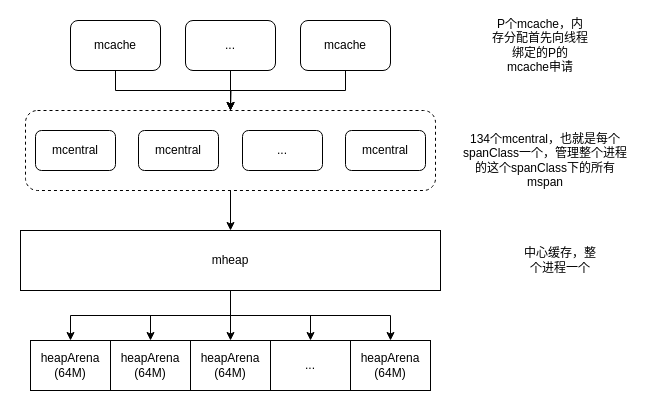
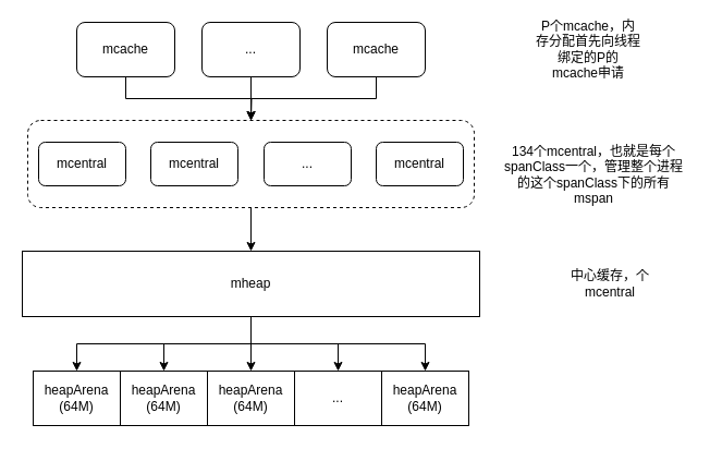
  <mxCell id="0" />
  <mxCell id="1" parent="0" />
  <mxCell id="2" style="edgeStyle=orthogonalEdgeStyle;rounded=0;orthogonalLoop=1;jettySize=auto;html=1;exitX=0.5;exitY=1;exitDx=0;exitDy=0;" edge="1" parent="1" source="3" target="9"><mxGeometry relative="1" as="geometry" /></mxCell>
  <mxCell id="3" value="" style="rounded=1;whiteSpace=wrap;html=1;dashed=1;" vertex="1" parent="1"><mxGeometry x="25" y="110" width="410" height="80" as="geometry" /></mxCell>
  <mxCell id="4" style="edgeStyle=orthogonalEdgeStyle;rounded=0;orthogonalLoop=1;jettySize=auto;html=1;exitX=0.5;exitY=1;exitDx=0;exitDy=0;entryX=0.5;entryY=0;entryDx=0;entryDy=0;" edge="1" parent="1" source="9" target="10"><mxGeometry relative="1" as="geometry" /></mxCell>
  <mxCell id="5" style="edgeStyle=orthogonalEdgeStyle;rounded=0;orthogonalLoop=1;jettySize=auto;html=1;exitX=0.5;exitY=1;exitDx=0;exitDy=0;entryX=0.5;entryY=0;entryDx=0;entryDy=0;" edge="1" parent="1" source="9" target="11"><mxGeometry relative="1" as="geometry" /></mxCell>
  <mxCell id="6" style="edgeStyle=orthogonalEdgeStyle;rounded=0;orthogonalLoop=1;jettySize=auto;html=1;exitX=0.5;exitY=1;exitDx=0;exitDy=0;entryX=0.5;entryY=0;entryDx=0;entryDy=0;" edge="1" parent="1" source="9" target="12"><mxGeometry relative="1" as="geometry" /></mxCell>
  <mxCell id="7" style="edgeStyle=orthogonalEdgeStyle;rounded=0;orthogonalLoop=1;jettySize=auto;html=1;exitX=0.5;exitY=1;exitDx=0;exitDy=0;entryX=0.5;entryY=0;entryDx=0;entryDy=0;" edge="1" parent="1" source="9" target="13"><mxGeometry relative="1" as="geometry" /></mxCell>
  <mxCell id="8" style="edgeStyle=orthogonalEdgeStyle;rounded=0;orthogonalLoop=1;jettySize=auto;html=1;exitX=0.5;exitY=1;exitDx=0;exitDy=0;entryX=0.5;entryY=0;entryDx=0;entryDy=0;" edge="1" parent="1" source="9" target="14"><mxGeometry relative="1" as="geometry" /></mxCell>
  <mxCell id="9" value="mheap" style="whiteSpace=wrap;html=1;rounded=0;" vertex="1" parent="1"><mxGeometry x="20" y="230" width="420" height="60" as="geometry" /></mxCell>
  <mxCell id="10" value="heapArena&lt;br&gt;(64M)" style="rounded=0;whiteSpace=wrap;html=1;" vertex="1" parent="1"><mxGeometry x="30" y="340" width="80" height="50" as="geometry" /></mxCell>
  <mxCell id="11" value="heapArena&lt;br&gt;(64M)" style="rounded=0;whiteSpace=wrap;html=1;" vertex="1" parent="1"><mxGeometry x="110" y="340" width="80" height="50" as="geometry" /></mxCell>
  <mxCell id="12" value="heapArena&lt;br&gt;(64M)" style="rounded=0;whiteSpace=wrap;html=1;" vertex="1" parent="1"><mxGeometry x="190" y="340" width="80" height="50" as="geometry" /></mxCell>
  <mxCell id="13" value="..." style="rounded=0;whiteSpace=wrap;html=1;" vertex="1" parent="1"><mxGeometry x="270" y="340" width="80" height="50" as="geometry" /></mxCell>
  <mxCell id="14" value="heapArena&lt;br&gt;(64M)" style="rounded=0;whiteSpace=wrap;html=1;" vertex="1" parent="1"><mxGeometry x="350" y="340" width="80" height="50" as="geometry" /></mxCell>
  <mxCell id="15" value="mcentral" style="rounded=1;whiteSpace=wrap;html=1;" vertex="1" parent="1"><mxGeometry x="35" y="130" width="80" height="40" as="geometry" /></mxCell>
  <mxCell id="16" value="mcentral" style="rounded=1;whiteSpace=wrap;html=1;" vertex="1" parent="1"><mxGeometry x="138" y="130" width="80" height="40" as="geometry" /></mxCell>
  <mxCell id="17" value="..." style="rounded=1;whiteSpace=wrap;html=1;" vertex="1" parent="1"><mxGeometry x="242" y="130" width="80" height="40" as="geometry" /></mxCell>
  <mxCell id="18" value="mcentral" style="rounded=1;whiteSpace=wrap;html=1;" vertex="1" parent="1"><mxGeometry x="345" y="130" width="80" height="40" as="geometry" /></mxCell>
  <mxCell id="19" value="134个mcentral，也就是每个spanClass一个，管理整个进程的这个spanClass下的所有mspan" style="text;html=1;strokeColor=none;fillColor=none;align=center;verticalAlign=middle;whiteSpace=wrap;rounded=0;dashed=1;" vertex="1" parent="1"><mxGeometry x="460" y="150" width="170" height="20" as="geometry" /></mxCell>
  <mxCell id="20" style="edgeStyle=orthogonalEdgeStyle;rounded=0;orthogonalLoop=1;jettySize=auto;html=1;exitX=0.5;exitY=1;exitDx=0;exitDy=0;entryX=0.5;entryY=0;entryDx=0;entryDy=0;" edge="1" parent="1" source="21" target="3"><mxGeometry relative="1" as="geometry" /></mxCell>
  <mxCell id="21" value="mcache" style="rounded=1;whiteSpace=wrap;html=1;" vertex="1" parent="1"><mxGeometry x="70" y="20" width="90" height="50" as="geometry" /></mxCell>
  <mxCell id="22" style="edgeStyle=orthogonalEdgeStyle;rounded=0;orthogonalLoop=1;jettySize=auto;html=1;exitX=0.5;exitY=1;exitDx=0;exitDy=0;" edge="1" parent="1" source="23"><mxGeometry relative="1" as="geometry"><mxPoint x="230" y="110" as="targetPoint" /></mxGeometry></mxCell>
  <mxCell id="23" value="..." style="rounded=1;whiteSpace=wrap;html=1;" vertex="1" parent="1"><mxGeometry x="185" y="20" width="90" height="50" as="geometry" /></mxCell>
  <mxCell id="24" style="edgeStyle=orthogonalEdgeStyle;rounded=0;orthogonalLoop=1;jettySize=auto;html=1;exitX=0.5;exitY=1;exitDx=0;exitDy=0;" edge="1" parent="1" source="25"><mxGeometry relative="1" as="geometry"><mxPoint x="230" y="110" as="targetPoint" /></mxGeometry></mxCell>
  <mxCell id="25" value="mcache" style="rounded=1;whiteSpace=wrap;html=1;" vertex="1" parent="1"><mxGeometry x="300" y="20" width="90" height="50" as="geometry" /></mxCell>
  <mxCell id="26" value="P个mcache，内存分配首先向线程绑定的P的mcache申请" style="text;html=1;strokeColor=none;fillColor=none;align=center;verticalAlign=middle;whiteSpace=wrap;rounded=0;dashed=1;" vertex="1" parent="1"><mxGeometry x="490" y="35" width="100" height="20" as="geometry" /></mxCell>
- <mxCell id="27" value="中心缓存，整个进程一个" style="text;html=1;strokeColor=none;fillColor=none;align=center;verticalAlign=middle;whiteSpace=wrap;rounded=0;" vertex="1" parent="1"><mxGeometry x="520" y="250" width="80" height="20" as="geometry" /></mxCell>
+ <mxCell id="27" value="中心缓存，个mcentral" style="text;html=1;strokeColor=none;fillColor=none;align=center;verticalAlign=middle;whiteSpace=wrap;rounded=0;" vertex="1" parent="1"><mxGeometry x="520" y="250" width="80" height="20" as="geometry" /></mxCell>
